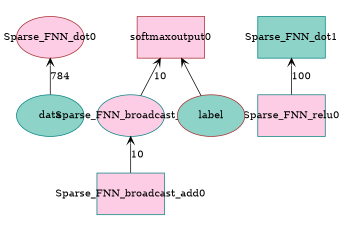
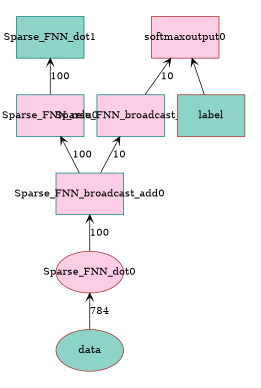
  digraph {
    node [color=teal fillcolor="#fccde5" fixedsize=true shape=box style=filled]
    edge [arrowtail=open dir=back]
-   n1 [fillcolor="#8dd3c7" height=0.8034 label=data shape=oval width=1.3]
+   n1 [color=brown fillcolor="#8dd3c7" height=0.8034 label=data shape=oval width=1.3]
    n2 [color=brown height=0.8034 label=Sparse_FNN_dot0 shape=ellipse width=1.3]
    n3 [height=0.8034 label=Sparse_FNN_broadcast_add0 width=1.3]
    n4 [height=0.8034 label=Sparse_FNN_relu0 width=1.3]
    n5 [fillcolor="#8dd3c7" height=0.8034 label=Sparse_FNN_dot1 width=1.3]
-   n6 [height=0.8034 label=Sparse_FNN_broadcast_add1 shape=ellipse width=1.3]
-   n7 [color=brown fillcolor="#8dd3c7" height=0.8034 label=label shape=oval width=1.3]
+   n6 [height=0.8034 label=Sparse_FNN_broadcast_add1 width=1.3]
+   n7 [color=brown fillcolor="#8dd3c7" height=0.8034 label=label width=1.3]
    n8 [color=brown height=0.8034 label=softmaxoutput0 width=1.3]
    n2 -> n1 [label=784]
+   n3 -> n2 [label=100]
+   n4 -> n3 [label=100]
    n5 -> n4 [label=100]
    n6 -> n3 [label=10]
    n8 -> n6 [label=10]
    n8 -> n7
  }
